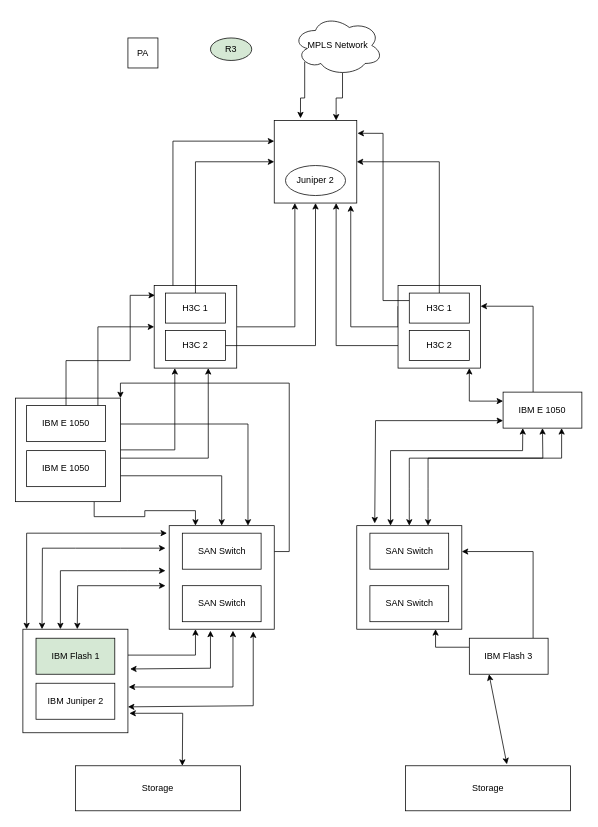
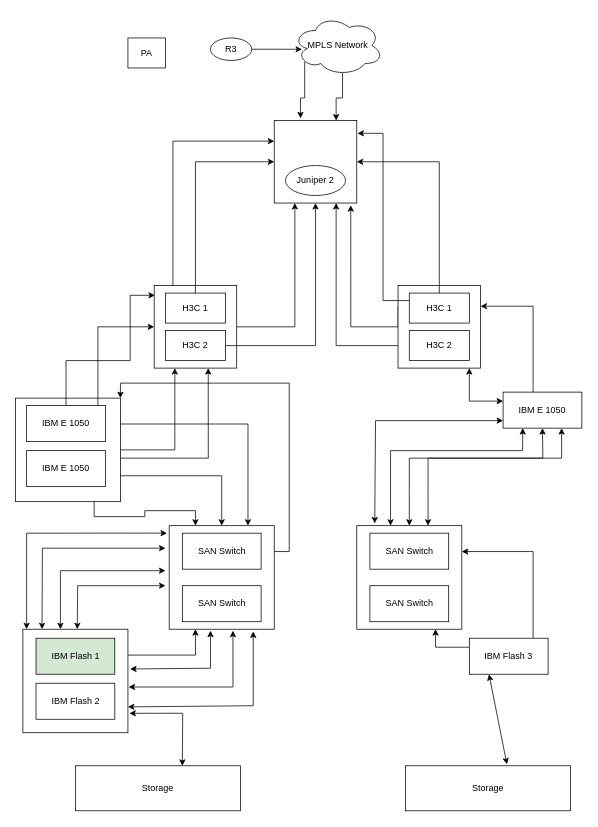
  <mxCell id="0" />
  <mxCell id="1" parent="0" />
  <mxCell id="2" value="" style="whiteSpace=wrap;html=1;aspect=fixed;" vertex="1" parent="1"><mxGeometry x="365" y="160" width="110" height="110" as="geometry" /></mxCell>
  <mxCell id="3" value="Juniper 2" style="ellipse;whiteSpace=wrap;html=1;" vertex="1" parent="1"><mxGeometry x="380" y="220" width="80" height="40" as="geometry" /></mxCell>
  <mxCell id="4" style="edgeStyle=orthogonalEdgeStyle;rounded=0;orthogonalLoop=1;jettySize=auto;html=1;entryX=0;entryY=0.25;entryDx=0;entryDy=0;" edge="1" parent="1" target="2"><mxGeometry relative="1" as="geometry"><mxPoint x="230" y="400" as="sourcePoint" /><Array as="points"><mxPoint x="230" y="388" /><mxPoint x="230" y="188" /></Array></mxGeometry></mxCell>
  <mxCell id="5" style="edgeStyle=orthogonalEdgeStyle;rounded=0;orthogonalLoop=1;jettySize=auto;html=1;entryX=0.25;entryY=1;entryDx=0;entryDy=0;" edge="1" parent="1" source="6" target="2"><mxGeometry relative="1" as="geometry" /></mxCell>
  <mxCell id="6" value="" style="whiteSpace=wrap;html=1;aspect=fixed;movable=1;resizable=1;rotatable=1;deletable=1;editable=1;locked=0;connectable=1;" vertex="1" parent="1"><mxGeometry x="205" y="380" width="110" height="110" as="geometry" /></mxCell>
  <mxCell id="7" style="edgeStyle=orthogonalEdgeStyle;rounded=0;orthogonalLoop=1;jettySize=auto;html=1;entryX=0;entryY=0.5;entryDx=0;entryDy=0;" edge="1" parent="1" source="8" target="2"><mxGeometry relative="1" as="geometry"><Array as="points"><mxPoint x="260" y="215" /></Array></mxGeometry></mxCell>
  <mxCell id="8" value="H3C 1" style="rounded=0;whiteSpace=wrap;html=1;movable=1;resizable=1;rotatable=1;deletable=1;editable=1;locked=0;connectable=1;" vertex="1" parent="1"><mxGeometry x="220" y="390" width="80" height="40" as="geometry" /></mxCell>
  <mxCell id="9" style="edgeStyle=orthogonalEdgeStyle;rounded=0;orthogonalLoop=1;jettySize=auto;html=1;" edge="1" parent="1" source="10" target="2"><mxGeometry relative="1" as="geometry" /></mxCell>
  <mxCell id="10" value="H3C 2" style="rounded=0;whiteSpace=wrap;html=1;movable=1;resizable=1;rotatable=1;deletable=1;editable=1;locked=0;connectable=1;" vertex="1" parent="1"><mxGeometry x="220" y="440" width="80" height="40" as="geometry" /></mxCell>
  <mxCell id="11" style="edgeStyle=orthogonalEdgeStyle;rounded=0;orthogonalLoop=1;jettySize=auto;html=1;entryX=0.75;entryY=1;entryDx=0;entryDy=0;" edge="1" parent="1" source="13" target="2"><mxGeometry relative="1" as="geometry"><Array as="points"><mxPoint x="448" y="460" /></Array></mxGeometry></mxCell>
  <mxCell id="12" style="edgeStyle=orthogonalEdgeStyle;rounded=0;orthogonalLoop=1;jettySize=auto;html=1;exitX=0;exitY=0.25;exitDx=0;exitDy=0;entryX=0.927;entryY=1.027;entryDx=0;entryDy=0;entryPerimeter=0;" edge="1" parent="1" source="13" target="2"><mxGeometry relative="1" as="geometry"><Array as="points"><mxPoint x="530" y="435" /><mxPoint x="467" y="435" /></Array></mxGeometry></mxCell>
  <mxCell id="13" value="" style="whiteSpace=wrap;html=1;aspect=fixed;movable=1;resizable=1;rotatable=1;deletable=1;editable=1;locked=0;connectable=1;" vertex="1" parent="1"><mxGeometry x="530" y="380" width="110" height="110" as="geometry" /></mxCell>
  <mxCell id="14" style="edgeStyle=orthogonalEdgeStyle;rounded=0;orthogonalLoop=1;jettySize=auto;html=1;entryX=1;entryY=0.5;entryDx=0;entryDy=0;" edge="1" parent="1" source="16" target="2"><mxGeometry relative="1" as="geometry"><Array as="points"><mxPoint x="585" y="215" /></Array></mxGeometry></mxCell>
  <mxCell id="15" style="edgeStyle=orthogonalEdgeStyle;rounded=0;orthogonalLoop=1;jettySize=auto;html=1;entryX=1.009;entryY=0.155;entryDx=0;entryDy=0;entryPerimeter=0;" edge="1" parent="1" source="16" target="2"><mxGeometry relative="1" as="geometry"><Array as="points"><mxPoint x="510" y="400" /><mxPoint x="510" y="177" /></Array></mxGeometry></mxCell>
  <mxCell id="16" value="H3C 1" style="rounded=0;whiteSpace=wrap;html=1;movable=1;resizable=1;rotatable=1;deletable=1;editable=1;locked=0;connectable=1;" vertex="1" parent="1"><mxGeometry x="545" y="390" width="80" height="40" as="geometry" /></mxCell>
  <mxCell id="17" value="H3C 2" style="rounded=0;whiteSpace=wrap;html=1;movable=1;resizable=1;rotatable=1;deletable=1;editable=1;locked=0;connectable=1;" vertex="1" parent="1"><mxGeometry x="545" y="440" width="80" height="40" as="geometry" /></mxCell>
  <mxCell id="18" style="edgeStyle=orthogonalEdgeStyle;rounded=0;orthogonalLoop=1;jettySize=auto;html=1;entryX=0.25;entryY=1;entryDx=0;entryDy=0;" edge="1" parent="1" source="23" target="6"><mxGeometry relative="1" as="geometry" /></mxCell>
  <mxCell id="19" style="edgeStyle=orthogonalEdgeStyle;rounded=0;orthogonalLoop=1;jettySize=auto;html=1;entryX=0.655;entryY=1;entryDx=0;entryDy=0;entryPerimeter=0;" edge="1" parent="1" source="23" target="6"><mxGeometry relative="1" as="geometry"><Array as="points"><mxPoint x="277" y="610" /></Array></mxGeometry></mxCell>
  <mxCell id="20" style="edgeStyle=orthogonalEdgeStyle;rounded=0;orthogonalLoop=1;jettySize=auto;html=1;exitX=0.75;exitY=1;exitDx=0;exitDy=0;entryX=0.25;entryY=0;entryDx=0;entryDy=0;" edge="1" parent="1" source="23" target="44"><mxGeometry relative="1" as="geometry" /></mxCell>
  <mxCell id="21" style="edgeStyle=orthogonalEdgeStyle;rounded=0;orthogonalLoop=1;jettySize=auto;html=1;exitX=1;exitY=0.75;exitDx=0;exitDy=0;" edge="1" parent="1" source="23" target="44"><mxGeometry relative="1" as="geometry" /></mxCell>
  <mxCell id="22" style="edgeStyle=orthogonalEdgeStyle;rounded=0;orthogonalLoop=1;jettySize=auto;html=1;exitX=1;exitY=0.25;exitDx=0;exitDy=0;entryX=0.75;entryY=0;entryDx=0;entryDy=0;" edge="1" parent="1" source="23" target="44"><mxGeometry relative="1" as="geometry" /></mxCell>
  <mxCell id="23" value="" style="whiteSpace=wrap;html=1;aspect=fixed;movable=1;resizable=1;rotatable=1;deletable=1;editable=1;locked=0;connectable=1;" vertex="1" parent="1"><mxGeometry x="20" y="530" width="140" height="138" as="geometry" /></mxCell>
  <mxCell id="24" style="edgeStyle=orthogonalEdgeStyle;rounded=0;orthogonalLoop=1;jettySize=auto;html=1;entryX=0.009;entryY=0.118;entryDx=0;entryDy=0;entryPerimeter=0;" edge="1" parent="1" source="26" target="6"><mxGeometry relative="1" as="geometry"><Array as="points"><mxPoint x="88" y="480" /><mxPoint x="173" y="480" /><mxPoint x="173" y="393" /></Array></mxGeometry></mxCell>
  <mxCell id="25" style="edgeStyle=orthogonalEdgeStyle;rounded=0;orthogonalLoop=1;jettySize=auto;html=1;entryX=0;entryY=0.5;entryDx=0;entryDy=0;" edge="1" parent="1" source="26" target="6"><mxGeometry relative="1" as="geometry"><Array as="points"><mxPoint x="130" y="435" /></Array></mxGeometry></mxCell>
  <mxCell id="26" value="IBM E 1050" style="rounded=0;whiteSpace=wrap;html=1;movable=1;resizable=1;rotatable=1;deletable=1;editable=1;locked=0;connectable=1;" vertex="1" parent="1"><mxGeometry x="35" y="540" width="105" height="48" as="geometry" /></mxCell>
  <mxCell id="27" value="IBM E 1050" style="rounded=0;whiteSpace=wrap;html=1;movable=1;resizable=1;rotatable=1;deletable=1;editable=1;locked=0;connectable=1;" vertex="1" parent="1"><mxGeometry x="35" y="600" width="105" height="48" as="geometry" /></mxCell>
  <mxCell id="28" style="edgeStyle=orthogonalEdgeStyle;rounded=0;orthogonalLoop=1;jettySize=auto;html=1;entryX=1;entryY=0.25;entryDx=0;entryDy=0;" edge="1" parent="1" source="29" target="13"><mxGeometry relative="1" as="geometry"><Array as="points"><mxPoint x="710" y="408" /></Array></mxGeometry></mxCell>
  <mxCell id="29" value="IBM E 1050" style="rounded=0;whiteSpace=wrap;html=1;movable=1;resizable=1;rotatable=1;deletable=1;editable=1;locked=0;connectable=1;" vertex="1" parent="1"><mxGeometry x="670" y="522" width="105" height="48" as="geometry" /></mxCell>
  <mxCell id="30" style="edgeStyle=orthogonalEdgeStyle;rounded=0;orthogonalLoop=1;jettySize=auto;html=1;exitX=0.13;exitY=0.77;exitDx=0;exitDy=0;exitPerimeter=0;entryX=0.318;entryY=-0.027;entryDx=0;entryDy=0;entryPerimeter=0;" edge="1" parent="1" source="32" target="2"><mxGeometry relative="1" as="geometry" /></mxCell>
  <mxCell id="31" style="edgeStyle=orthogonalEdgeStyle;rounded=0;orthogonalLoop=1;jettySize=auto;html=1;exitX=0.55;exitY=0.95;exitDx=0;exitDy=0;exitPerimeter=0;entryX=0.75;entryY=0;entryDx=0;entryDy=0;" edge="1" parent="1" source="32" target="2"><mxGeometry relative="1" as="geometry" /></mxCell>
  <mxCell id="32" value="MPLS Network" style="ellipse;shape=cloud;whiteSpace=wrap;html=1;" vertex="1" parent="1"><mxGeometry x="390" y="20" width="120" height="80" as="geometry" /></mxCell>
- <mxCell id="33" value="PA" style="whiteSpace=wrap;html=1;aspect=fixed;" vertex="1" parent="1"><mxGeometry x="170" y="50" width="40" height="40" as="geometry" /></mxCell>
- <mxCell id="35" value="R3" style="ellipse;whiteSpace=wrap;html=1;fillColor=#d5e8d4;" vertex="1" parent="1"><mxGeometry x="280" y="50" width="55" height="30" as="geometry" /></mxCell>
+ <mxCell id="33" value="PA" style="whiteSpace=wrap;html=1;aspect=fixed;" vertex="1" parent="1"><mxGeometry x="170" y="50" width="50" height="40" as="geometry" /></mxCell>
+ <mxCell id="34" style="edgeStyle=orthogonalEdgeStyle;rounded=0;orthogonalLoop=1;jettySize=auto;html=1;exitX=1;exitY=0.5;exitDx=0;exitDy=0;entryX=0.1;entryY=0.563;entryDx=0;entryDy=0;entryPerimeter=0;" edge="1" parent="1" source="35" target="32"><mxGeometry relative="1" as="geometry" /></mxCell>
+ <mxCell id="35" value="R3" style="ellipse;whiteSpace=wrap;html=1;" vertex="1" parent="1"><mxGeometry x="280" y="50" width="55" height="30" as="geometry" /></mxCell>
  <mxCell id="36" style="edgeStyle=orthogonalEdgeStyle;rounded=0;orthogonalLoop=1;jettySize=auto;html=1;exitX=1;exitY=0.25;exitDx=0;exitDy=0;entryX=0.25;entryY=1;entryDx=0;entryDy=0;" edge="1" parent="1" source="37" target="44"><mxGeometry relative="1" as="geometry" /></mxCell>
  <mxCell id="37" value="" style="whiteSpace=wrap;html=1;aspect=fixed;movable=1;resizable=1;rotatable=1;deletable=1;editable=1;locked=0;connectable=1;" vertex="1" parent="1"><mxGeometry x="30" y="838" width="140" height="138" as="geometry" /></mxCell>
  <mxCell id="38" value="IBM Flash 1" style="rounded=0;whiteSpace=wrap;html=1;movable=1;resizable=1;rotatable=1;deletable=1;editable=1;locked=0;connectable=1;fillColor=#d5e8d4;" vertex="1" parent="1"><mxGeometry x="47.5" y="850" width="105" height="48" as="geometry" /></mxCell>
- <mxCell id="39" value="IBM Juniper 2" style="rounded=0;whiteSpace=wrap;html=1;movable=1;resizable=1;rotatable=1;deletable=1;editable=1;locked=0;connectable=1;" vertex="1" parent="1"><mxGeometry x="47.5" y="910" width="105" height="48" as="geometry" /></mxCell>
+ <mxCell id="39" value="IBM Flash 2" style="rounded=0;whiteSpace=wrap;html=1;movable=1;resizable=1;rotatable=1;deletable=1;editable=1;locked=0;connectable=1;" vertex="1" parent="1"><mxGeometry x="47.5" y="910" width="105" height="48" as="geometry" /></mxCell>
  <mxCell id="40" style="edgeStyle=orthogonalEdgeStyle;rounded=0;orthogonalLoop=1;jettySize=auto;html=1;entryX=1;entryY=0.25;entryDx=0;entryDy=0;" edge="1" parent="1" source="42" target="47"><mxGeometry relative="1" as="geometry"><Array as="points"><mxPoint x="710" y="735" /></Array></mxGeometry></mxCell>
  <mxCell id="41" style="edgeStyle=orthogonalEdgeStyle;rounded=0;orthogonalLoop=1;jettySize=auto;html=1;exitX=0;exitY=0.25;exitDx=0;exitDy=0;entryX=0.75;entryY=1;entryDx=0;entryDy=0;" edge="1" parent="1" source="42" target="47"><mxGeometry relative="1" as="geometry" /></mxCell>
  <mxCell id="42" value="IBM Flash 3" style="rounded=0;whiteSpace=wrap;html=1;movable=1;resizable=1;rotatable=1;deletable=1;editable=1;locked=0;connectable=1;" vertex="1" parent="1"><mxGeometry x="625" y="850" width="105" height="48" as="geometry" /></mxCell>
  <mxCell id="43" style="edgeStyle=orthogonalEdgeStyle;rounded=0;orthogonalLoop=1;jettySize=auto;html=1;exitX=1;exitY=0.25;exitDx=0;exitDy=0;entryX=1;entryY=0;entryDx=0;entryDy=0;" edge="1" parent="1" source="44" target="23"><mxGeometry relative="1" as="geometry" /></mxCell>
  <mxCell id="44" value="" style="whiteSpace=wrap;html=1;aspect=fixed;movable=1;resizable=1;rotatable=1;deletable=1;editable=1;locked=0;connectable=1;" vertex="1" parent="1"><mxGeometry x="225" y="700" width="140" height="138" as="geometry" /></mxCell>
  <mxCell id="45" value="SAN Switch" style="rounded=0;whiteSpace=wrap;html=1;movable=1;resizable=1;rotatable=1;deletable=1;editable=1;locked=0;connectable=1;" vertex="1" parent="1"><mxGeometry x="242.5" y="710" width="105" height="48" as="geometry" /></mxCell>
  <mxCell id="46" value="SAN Switch" style="rounded=0;whiteSpace=wrap;html=1;movable=1;resizable=1;rotatable=1;deletable=1;editable=1;locked=0;connectable=1;" vertex="1" parent="1"><mxGeometry x="242.5" y="780" width="105" height="48" as="geometry" /></mxCell>
  <mxCell id="47" value="" style="whiteSpace=wrap;html=1;aspect=fixed;movable=1;resizable=1;rotatable=1;deletable=1;editable=1;locked=0;connectable=1;" vertex="1" parent="1"><mxGeometry x="475" y="700" width="140" height="138" as="geometry" /></mxCell>
  <mxCell id="48" value="SAN Switch" style="rounded=0;whiteSpace=wrap;html=1;movable=1;resizable=1;rotatable=1;deletable=1;editable=1;locked=0;connectable=1;" vertex="1" parent="1"><mxGeometry x="492.5" y="710" width="105" height="48" as="geometry" /></mxCell>
  <mxCell id="49" value="SAN Switch" style="rounded=0;whiteSpace=wrap;html=1;movable=1;resizable=1;rotatable=1;deletable=1;editable=1;locked=0;connectable=1;" vertex="1" parent="1"><mxGeometry x="492.5" y="780" width="105" height="48" as="geometry" /></mxCell>
  <mxCell id="50" value="" style="endArrow=classic;startArrow=classic;html=1;rounded=0;exitX=0.171;exitY=-0.022;exitDx=0;exitDy=0;exitPerimeter=0;" edge="1" parent="1" source="47"><mxGeometry width="50" height="50" relative="1" as="geometry"><mxPoint x="380" y="630" as="sourcePoint" /><mxPoint x="670" y="560" as="targetPoint" /><Array as="points"><mxPoint x="500" y="560" /></Array></mxGeometry></mxCell>
  <mxCell id="51" value="" style="endArrow=classic;startArrow=classic;html=1;rounded=0;exitX=0.171;exitY=-0.022;exitDx=0;exitDy=0;exitPerimeter=0;entryX=0.25;entryY=1;entryDx=0;entryDy=0;" edge="1" parent="1" target="29"><mxGeometry width="50" height="50" relative="1" as="geometry"><mxPoint x="520" y="700" as="sourcePoint" /><mxPoint x="680" y="600" as="targetPoint" /><Array as="points"><mxPoint x="520" y="600" /><mxPoint x="696" y="600" /></Array></mxGeometry></mxCell>
  <mxCell id="52" value="" style="endArrow=classic;startArrow=classic;html=1;rounded=0;exitX=0.5;exitY=0;exitDx=0;exitDy=0;entryX=0.5;entryY=1;entryDx=0;entryDy=0;" edge="1" parent="1" source="47" target="29"><mxGeometry width="50" height="50" relative="1" as="geometry"><mxPoint x="530" y="710" as="sourcePoint" /><mxPoint x="706" y="580" as="targetPoint" /><Array as="points"><mxPoint x="545" y="650" /><mxPoint x="545" y="610" /><mxPoint x="723" y="610" /></Array></mxGeometry></mxCell>
  <mxCell id="53" value="" style="endArrow=classic;startArrow=classic;html=1;rounded=0;exitX=0.5;exitY=0;exitDx=0;exitDy=0;entryX=0.5;entryY=1;entryDx=0;entryDy=0;" edge="1" parent="1"><mxGeometry width="50" height="50" relative="1" as="geometry"><mxPoint x="570" y="700" as="sourcePoint" /><mxPoint x="748" y="570" as="targetPoint" /><Array as="points"><mxPoint x="570" y="650" /><mxPoint x="570" y="610" /><mxPoint x="748" y="610" /></Array></mxGeometry></mxCell>
  <mxCell id="54" value="" style="endArrow=classic;startArrow=classic;html=1;rounded=0;exitX=0;exitY=0.25;exitDx=0;exitDy=0;" edge="1" parent="1" source="29"><mxGeometry width="50" height="50" relative="1" as="geometry"><mxPoint x="575" y="540" as="sourcePoint" /><mxPoint x="625" y="490" as="targetPoint" /><Array as="points"><mxPoint x="625" y="534" /></Array></mxGeometry></mxCell>
  <mxCell id="55" value="Storage" style="rounded=0;whiteSpace=wrap;html=1;" vertex="1" parent="1"><mxGeometry x="100" y="1020" width="220" height="60" as="geometry" /></mxCell>
  <mxCell id="56" value="Storage" style="rounded=0;whiteSpace=wrap;html=1;" vertex="1" parent="1"><mxGeometry x="540" y="1020" width="220" height="60" as="geometry" /></mxCell>
  <mxCell id="57" value="" style="endArrow=classic;startArrow=classic;html=1;rounded=0;entryX=1.014;entryY=0.812;entryDx=0;entryDy=0;entryPerimeter=0;" edge="1" parent="1" target="37"><mxGeometry width="50" height="50" relative="1" as="geometry"><mxPoint x="242.5" y="1020" as="sourcePoint" /><mxPoint x="292.5" y="970" as="targetPoint" /><Array as="points"><mxPoint x="243" y="950" /></Array></mxGeometry></mxCell>
  <mxCell id="58" value="" style="endArrow=classic;startArrow=classic;html=1;rounded=0;entryX=0.25;entryY=1;entryDx=0;entryDy=0;exitX=0.614;exitY=-0.033;exitDx=0;exitDy=0;exitPerimeter=0;" edge="1" parent="1" source="56" target="42"><mxGeometry width="50" height="50" relative="1" as="geometry"><mxPoint x="650" y="1020" as="sourcePoint" /><mxPoint x="700" y="970" as="targetPoint" /></mxGeometry></mxCell>
  <mxCell id="59" value="" style="endArrow=classic;startArrow=classic;html=1;rounded=0;entryX=-0.021;entryY=0.072;entryDx=0;entryDy=0;entryPerimeter=0;" edge="1" parent="1" target="44"><mxGeometry width="50" height="50" relative="1" as="geometry"><mxPoint x="35" y="838" as="sourcePoint" /><mxPoint x="85" y="788" as="targetPoint" /><Array as="points"><mxPoint x="35" y="710" /></Array></mxGeometry></mxCell>
  <mxCell id="60" value="" style="endArrow=classic;startArrow=classic;html=1;rounded=0;" edge="1" parent="1"><mxGeometry width="50" height="50" relative="1" as="geometry"><mxPoint x="55.5" y="838" as="sourcePoint" /><mxPoint x="220" y="730" as="targetPoint" /><Array as="points"><mxPoint x="56" y="730" /><mxPoint x="100" y="730" /><mxPoint x="160" y="730" /></Array></mxGeometry></mxCell>
  <mxCell id="61" value="" style="endArrow=classic;startArrow=classic;html=1;rounded=0;" edge="1" parent="1"><mxGeometry width="50" height="50" relative="1" as="geometry"><mxPoint x="80" y="838" as="sourcePoint" /><mxPoint x="220" y="760" as="targetPoint" /><Array as="points"><mxPoint x="80" y="760" /><mxPoint x="170" y="760" /></Array></mxGeometry></mxCell>
  <mxCell id="62" value="" style="endArrow=classic;startArrow=classic;html=1;rounded=0;" edge="1" parent="1"><mxGeometry width="50" height="50" relative="1" as="geometry"><mxPoint x="102.5" y="838" as="sourcePoint" /><mxPoint x="220" y="780" as="targetPoint" /><Array as="points"><mxPoint x="103" y="780" /></Array></mxGeometry></mxCell>
  <mxCell id="63" value="" style="endArrow=classic;startArrow=classic;html=1;rounded=0;exitX=1.021;exitY=0.384;exitDx=0;exitDy=0;exitPerimeter=0;" edge="1" parent="1" source="37"><mxGeometry width="50" height="50" relative="1" as="geometry"><mxPoint x="175" y="898" as="sourcePoint" /><mxPoint x="280" y="840" as="targetPoint" /><Array as="points"><mxPoint x="280" y="890" /></Array></mxGeometry></mxCell>
  <mxCell id="64" value="" style="endArrow=classic;startArrow=classic;html=1;rounded=0;exitX=1.007;exitY=0.558;exitDx=0;exitDy=0;exitPerimeter=0;" edge="1" parent="1" source="37"><mxGeometry width="50" height="50" relative="1" as="geometry"><mxPoint x="170" y="932" as="sourcePoint" /><mxPoint x="310" y="840" as="targetPoint" /><Array as="points"><mxPoint x="310" y="915" /></Array></mxGeometry></mxCell>
  <mxCell id="65" value="" style="endArrow=classic;startArrow=classic;html=1;rounded=0;exitX=1;exitY=0.75;exitDx=0;exitDy=0;entryX=0.8;entryY=1.022;entryDx=0;entryDy=0;entryPerimeter=0;" edge="1" parent="1" source="37" target="44"><mxGeometry width="50" height="50" relative="1" as="geometry"><mxPoint x="181" y="925" as="sourcePoint" /><mxPoint x="320" y="850" as="targetPoint" /><Array as="points"><mxPoint x="337" y="940" /></Array></mxGeometry></mxCell>
